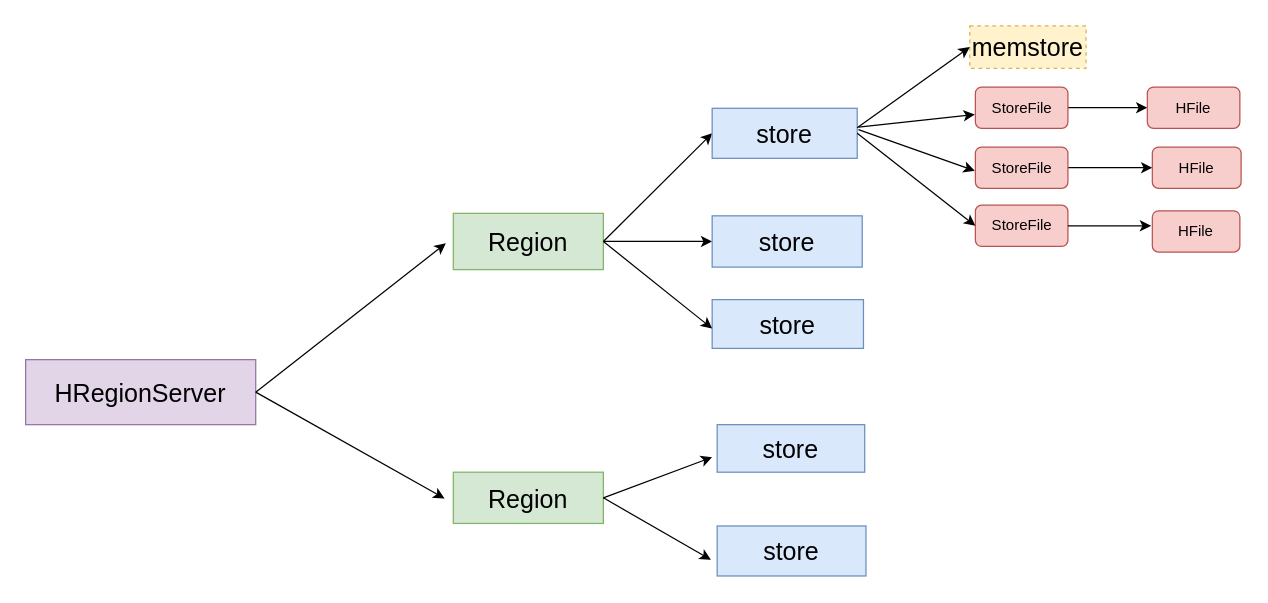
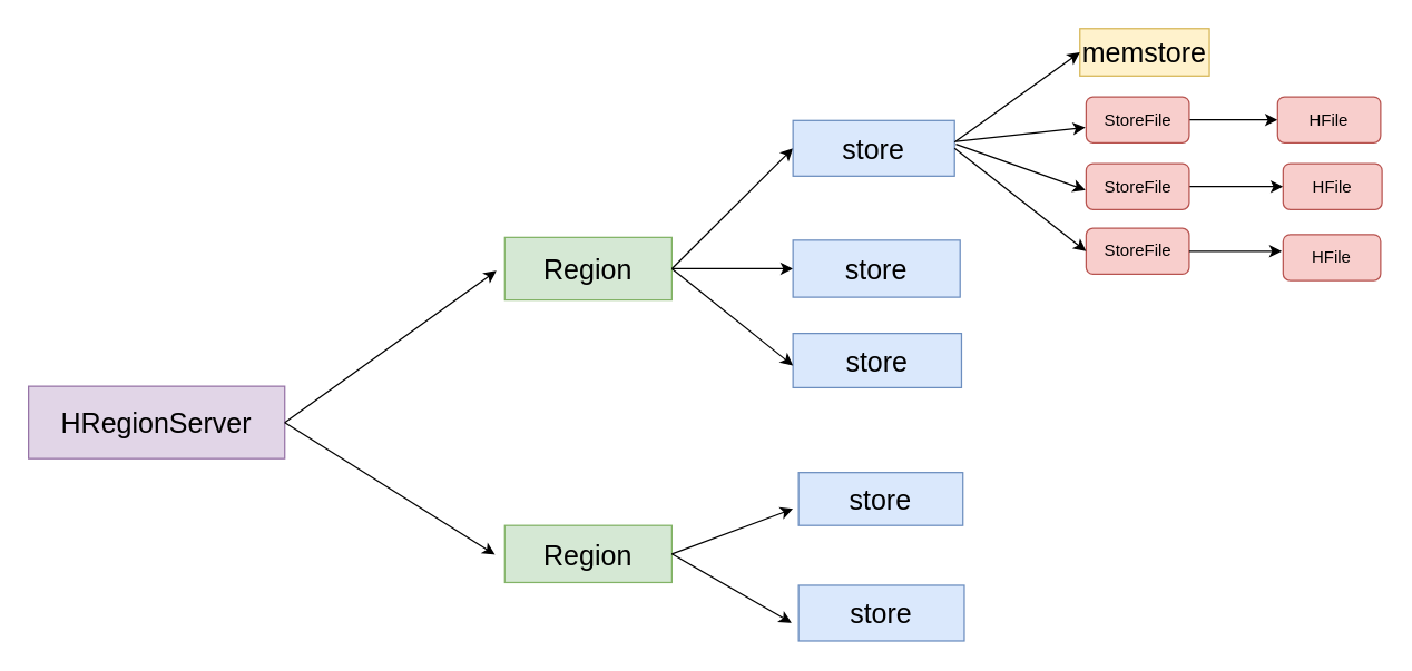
  <mxCell id="0" />
  <mxCell id="1" parent="0" />
- <mxCell id="2" value="&lt;font style=&quot;font-size: 20px&quot;&gt;HRegionServer&lt;/font&gt;" style="rounded=0;whiteSpace=wrap;html=1;fillColor=#e1d5e7;strokeColor=#9673a6;" vertex="1" parent="1"><mxGeometry x="20" y="287" width="184" height="52" as="geometry" /></mxCell>
+ <mxCell id="2" value="&lt;font style=&quot;font-size: 20px&quot;&gt;HRegionServer&lt;/font&gt;" style="rounded=0;whiteSpace=wrap;html=1;fillColor=#e1d5e7;strokeColor=#9673a6;" vertex="1" parent="1"><mxGeometry x="20" y="277" width="184" height="52" as="geometry" /></mxCell>
  <mxCell id="3" value="" style="endArrow=classic;html=1;exitX=1;exitY=0.5;exitDx=0;exitDy=0;" edge="1" parent="1" source="2"><mxGeometry width="50" height="50" relative="1" as="geometry"><mxPoint x="204" y="307" as="sourcePoint" /><mxPoint x="356" y="194" as="targetPoint" /></mxGeometry></mxCell>
  <mxCell id="4" value="" style="edgeStyle=orthogonalEdgeStyle;rounded=0;orthogonalLoop=1;jettySize=auto;html=1;" edge="1" parent="1" source="5" target="6"><mxGeometry relative="1" as="geometry" /></mxCell>
  <mxCell id="5" value="&lt;font style=&quot;font-size: 20px&quot;&gt;Region&lt;/font&gt;" style="rounded=0;whiteSpace=wrap;html=1;fillColor=#d5e8d4;strokeColor=#82b366;" vertex="1" parent="1"><mxGeometry x="362" y="170" width="120" height="45" as="geometry" /></mxCell>
  <mxCell id="6" value="&lt;span style=&quot;font-size: 20px&quot;&gt;store&lt;/span&gt;" style="rounded=0;whiteSpace=wrap;html=1;fillColor=#dae8fc;strokeColor=#6c8ebf;" vertex="1" parent="1"><mxGeometry x="569" y="172" width="120" height="41" as="geometry" /></mxCell>
  <mxCell id="7" value="&lt;font style=&quot;font-size: 20px&quot;&gt;Region&lt;/font&gt;" style="rounded=0;whiteSpace=wrap;html=1;fillColor=#d5e8d4;strokeColor=#82b366;" vertex="1" parent="1"><mxGeometry x="362" y="377" width="120" height="41" as="geometry" /></mxCell>
  <mxCell id="8" value="" style="endArrow=classic;html=1;exitX=1;exitY=0.5;exitDx=0;exitDy=0;" edge="1" parent="1" source="2"><mxGeometry width="50" height="50" relative="1" as="geometry"><mxPoint x="204" y="329" as="sourcePoint" /><mxPoint x="355" y="398" as="targetPoint" /></mxGeometry></mxCell>
  <mxCell id="9" value="" style="endArrow=classic;html=1;exitX=1;exitY=0.5;exitDx=0;exitDy=0;entryX=0;entryY=0.5;entryDx=0;entryDy=0;" edge="1" parent="1" source="5" target="10"><mxGeometry width="50" height="50" relative="1" as="geometry"><mxPoint x="481.5" y="236.5" as="sourcePoint" /><mxPoint x="571" y="175" as="targetPoint" /></mxGeometry></mxCell>
  <mxCell id="10" value="&lt;font style=&quot;font-size: 20px&quot;&gt;store&lt;/font&gt;" style="rounded=0;whiteSpace=wrap;html=1;fillColor=#dae8fc;strokeColor=#6c8ebf;" vertex="1" parent="1"><mxGeometry x="569" y="86" width="116" height="40" as="geometry" /></mxCell>
- <mxCell id="11" value="&lt;font style=&quot;font-size: 20px&quot;&gt;memstore&lt;/font&gt;" style="rounded=0;whiteSpace=wrap;html=1;fillColor=#fff2cc;strokeColor=#d6b656;dashed=1;" vertex="1" parent="1"><mxGeometry x="775" y="20" width="93" height="34" as="geometry" /></mxCell>
+ <mxCell id="11" value="&lt;font style=&quot;font-size: 20px&quot;&gt;memstore&lt;/font&gt;" style="rounded=0;whiteSpace=wrap;html=1;fillColor=#fff2cc;strokeColor=#d6b656;" vertex="1" parent="1"><mxGeometry x="775" y="20" width="93" height="34" as="geometry" /></mxCell>
  <mxCell id="12" value="&lt;font style=&quot;font-size: 20px&quot;&gt;store&lt;/font&gt;" style="rounded=0;whiteSpace=wrap;html=1;fillColor=#dae8fc;strokeColor=#6c8ebf;" vertex="1" parent="1"><mxGeometry x="569" y="239" width="121" height="39" as="geometry" /></mxCell>
  <mxCell id="13" value="" style="endArrow=classic;html=1;entryX=0;entryY=0.594;entryDx=0;entryDy=0;entryPerimeter=0;exitX=1;exitY=0.5;exitDx=0;exitDy=0;" edge="1" parent="1" source="5" target="12"><mxGeometry width="50" height="50" relative="1" as="geometry"><mxPoint x="488" y="195" as="sourcePoint" /><mxPoint x="531.5" y="189" as="targetPoint" /></mxGeometry></mxCell>
  <mxCell id="14" value="" style="endArrow=classic;html=1;exitX=1;exitY=0.5;exitDx=0;exitDy=0;" edge="1" parent="1" source="7"><mxGeometry width="50" height="50" relative="1" as="geometry"><mxPoint x="476.5" y="428.5" as="sourcePoint" /><mxPoint x="568" y="447" as="targetPoint" /></mxGeometry></mxCell>
  <mxCell id="15" value="" style="endArrow=classic;html=1;exitX=1;exitY=0.5;exitDx=0;exitDy=0;" edge="1" parent="1" source="7"><mxGeometry width="50" height="50" relative="1" as="geometry"><mxPoint x="481.5" y="403.5" as="sourcePoint" /><mxPoint x="569" y="365" as="targetPoint" /></mxGeometry></mxCell>
  <mxCell id="16" value="&lt;font style=&quot;font-size: 20px&quot;&gt;store&lt;/font&gt;" style="rounded=0;whiteSpace=wrap;html=1;fillColor=#dae8fc;strokeColor=#6c8ebf;" vertex="1" parent="1"><mxGeometry x="573" y="339" width="118" height="38" as="geometry" /></mxCell>
  <mxCell id="17" value="&lt;font style=&quot;font-size: 20px&quot;&gt;store&lt;/font&gt;" style="rounded=0;whiteSpace=wrap;html=1;fillColor=#dae8fc;strokeColor=#6c8ebf;" vertex="1" parent="1"><mxGeometry x="573" y="420" width="119" height="40" as="geometry" /></mxCell>
  <mxCell id="18" value="" style="endArrow=classic;html=1;entryX=0;entryY=0.5;entryDx=0;entryDy=0;" edge="1" parent="1" target="11"><mxGeometry width="50" height="50" relative="1" as="geometry"><mxPoint x="685" y="101.5" as="sourcePoint" /><mxPoint x="735" y="51.5" as="targetPoint" /></mxGeometry></mxCell>
  <mxCell id="19" value="" style="edgeStyle=orthogonalEdgeStyle;rounded=0;orthogonalLoop=1;jettySize=auto;html=1;" edge="1" parent="1" source="20" target="21"><mxGeometry relative="1" as="geometry" /></mxCell>
  <mxCell id="20" value="StoreFile" style="rounded=1;whiteSpace=wrap;html=1;fillColor=#f8cecc;strokeColor=#b85450;" vertex="1" parent="1"><mxGeometry x="779.5" y="69" width="74" height="33" as="geometry" /></mxCell>
  <mxCell id="21" value="HFile" style="rounded=1;whiteSpace=wrap;html=1;fillColor=#f8cecc;strokeColor=#b85450;" vertex="1" parent="1"><mxGeometry x="917" y="69" width="74" height="33" as="geometry" /></mxCell>
  <mxCell id="22" value="" style="endArrow=classic;html=1;" edge="1" parent="1"><mxGeometry width="50" height="50" relative="1" as="geometry"><mxPoint x="686" y="101" as="sourcePoint" /><mxPoint x="779" y="91" as="targetPoint" /></mxGeometry></mxCell>
  <mxCell id="23" value="" style="edgeStyle=orthogonalEdgeStyle;rounded=0;orthogonalLoop=1;jettySize=auto;html=1;" edge="1" parent="1" source="24" target="25"><mxGeometry relative="1" as="geometry" /></mxCell>
  <mxCell id="24" value="StoreFile" style="rounded=1;whiteSpace=wrap;html=1;fillColor=#f8cecc;strokeColor=#b85450;" vertex="1" parent="1"><mxGeometry x="779.5" y="117" width="74" height="33" as="geometry" /></mxCell>
  <mxCell id="25" value="HFile" style="rounded=1;whiteSpace=wrap;html=1;fillColor=#f8cecc;strokeColor=#b85450;" vertex="1" parent="1"><mxGeometry x="921" y="117" width="71" height="33" as="geometry" /></mxCell>
  <mxCell id="26" value="StoreFile" style="rounded=1;whiteSpace=wrap;html=1;fillColor=#f8cecc;strokeColor=#b85450;" vertex="1" parent="1"><mxGeometry x="779.5" y="163.5" width="74" height="33" as="geometry" /></mxCell>
  <mxCell id="27" value="HFile" style="rounded=1;whiteSpace=wrap;html=1;fillColor=#f8cecc;strokeColor=#b85450;" vertex="1" parent="1"><mxGeometry x="921" y="168" width="70" height="33" as="geometry" /></mxCell>
  <mxCell id="28" value="" style="endArrow=classic;html=1;" edge="1" parent="1"><mxGeometry width="50" height="50" relative="1" as="geometry"><mxPoint x="686" y="103" as="sourcePoint" /><mxPoint x="779" y="136" as="targetPoint" /></mxGeometry></mxCell>
  <mxCell id="29" value="" style="endArrow=classic;html=1;entryX=0;entryY=0.5;entryDx=0;entryDy=0;exitX=1;exitY=0.5;exitDx=0;exitDy=0;" edge="1" parent="1" source="10" target="26"><mxGeometry width="50" height="50" relative="1" as="geometry"><mxPoint x="685" y="156.5" as="sourcePoint" /><mxPoint x="735" y="106.5" as="targetPoint" /></mxGeometry></mxCell>
  <mxCell id="30" value="" style="endArrow=classic;html=1;exitX=1;exitY=0.5;exitDx=0;exitDy=0;" edge="1" parent="1" source="26"><mxGeometry width="50" height="50" relative="1" as="geometry"><mxPoint x="851" y="214" as="sourcePoint" /><mxPoint x="920" y="180" as="targetPoint" /></mxGeometry></mxCell>
